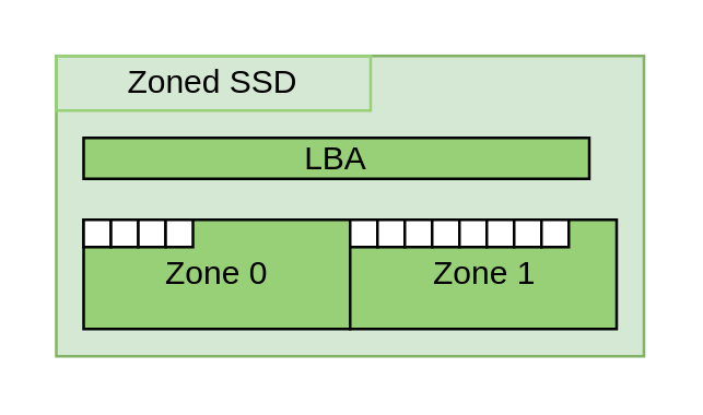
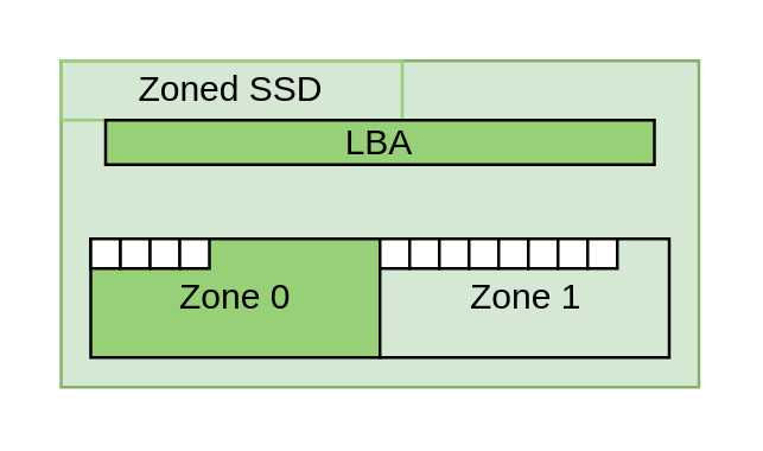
  <mxCell id="0" />
  <mxCell id="1" parent="0" />
  <mxCell id="2" value="" style="rounded=0;whiteSpace=wrap;html=1;fillColor=#d5e8d4;strokeColor=#82b366;" vertex="1" parent="1"><mxGeometry x="20" y="20" width="215" height="110" as="geometry" /></mxCell>
  <mxCell id="3" value="Zoned SSD" style="text;html=1;fillColor=none;align=center;verticalAlign=middle;whiteSpace=wrap;rounded=0;strokeColor=#97D077;" vertex="1" parent="1"><mxGeometry x="20" y="20" width="115" height="20" as="geometry" /></mxCell>
  <mxCell id="4" value="" style="group;fontSize=12;" vertex="1" connectable="0" parent="1"><mxGeometry x="30" y="80" width="97.5" height="40" as="geometry" /></mxCell>
  <mxCell id="5" value="Zone 0" style="rounded=0;whiteSpace=wrap;html=1;fillColor=#97D077;" vertex="1" parent="4"><mxGeometry width="97.5" height="40" as="geometry" /></mxCell>
  <mxCell id="6" value="" style="rounded=0;whiteSpace=wrap;html=1;gradientColor=#ffffff;gradientDirection=north;" vertex="1" parent="4"><mxGeometry width="10" height="10" as="geometry" /></mxCell>
  <mxCell id="7" value="" style="rounded=0;whiteSpace=wrap;html=1;" vertex="1" parent="4"><mxGeometry x="10" width="10" height="10" as="geometry" /></mxCell>
  <mxCell id="8" value="" style="rounded=0;whiteSpace=wrap;html=1;" vertex="1" parent="4"><mxGeometry x="20" width="10" height="10" as="geometry" /></mxCell>
  <mxCell id="9" value="" style="rounded=0;whiteSpace=wrap;html=1;" vertex="1" parent="4"><mxGeometry x="30" width="10" height="10" as="geometry" /></mxCell>
  <mxCell id="10" value="" style="group" vertex="1" connectable="0" parent="1"><mxGeometry x="127.5" y="80" width="97.5" height="40" as="geometry" /></mxCell>
- <mxCell id="11" value="Zone 1" style="rounded=0;whiteSpace=wrap;html=1;fillColor=#97D077;" vertex="1" parent="10"><mxGeometry width="97.5" height="40" as="geometry" /></mxCell>
+ <mxCell id="11" value="Zone 1" style="rounded=0;whiteSpace=wrap;html=1;fillColor=#d5e8d4;" vertex="1" parent="10"><mxGeometry width="97.5" height="40" as="geometry" /></mxCell>
  <mxCell id="12" value="" style="rounded=0;whiteSpace=wrap;html=1;" vertex="1" parent="10"><mxGeometry width="10" height="10" as="geometry" /></mxCell>
  <mxCell id="13" value="" style="rounded=0;whiteSpace=wrap;html=1;" vertex="1" parent="10"><mxGeometry x="10" width="10" height="10" as="geometry" /></mxCell>
  <mxCell id="14" value="" style="rounded=0;whiteSpace=wrap;html=1;" vertex="1" parent="10"><mxGeometry x="20" width="10" height="10" as="geometry" /></mxCell>
  <mxCell id="15" value="" style="rounded=0;whiteSpace=wrap;html=1;" vertex="1" parent="10"><mxGeometry x="30" width="10" height="10" as="geometry" /></mxCell>
  <mxCell id="16" value="" style="rounded=0;whiteSpace=wrap;html=1;" vertex="1" parent="10"><mxGeometry x="40" width="10" height="10" as="geometry" /></mxCell>
  <mxCell id="17" value="" style="rounded=0;whiteSpace=wrap;html=1;" vertex="1" parent="10"><mxGeometry x="50" width="10" height="10" as="geometry" /></mxCell>
  <mxCell id="18" value="" style="rounded=0;whiteSpace=wrap;html=1;" vertex="1" parent="10"><mxGeometry x="60" width="10" height="10" as="geometry" /></mxCell>
  <mxCell id="19" value="" style="rounded=0;whiteSpace=wrap;html=1;" vertex="1" parent="10"><mxGeometry x="70" width="10" height="10" as="geometry" /></mxCell>
- <mxCell id="20" value="LBA" style="rounded=0;whiteSpace=wrap;html=1;fillColor=#97D077;" vertex="1" parent="1"><mxGeometry x="30" y="50" width="185" height="15" as="geometry" /></mxCell>
+ <mxCell id="20" value="LBA" style="rounded=0;whiteSpace=wrap;html=1;fillColor=#97D077;" vertex="1" parent="1"><mxGeometry x="35" y="40" width="185" height="15" as="geometry" /></mxCell>
